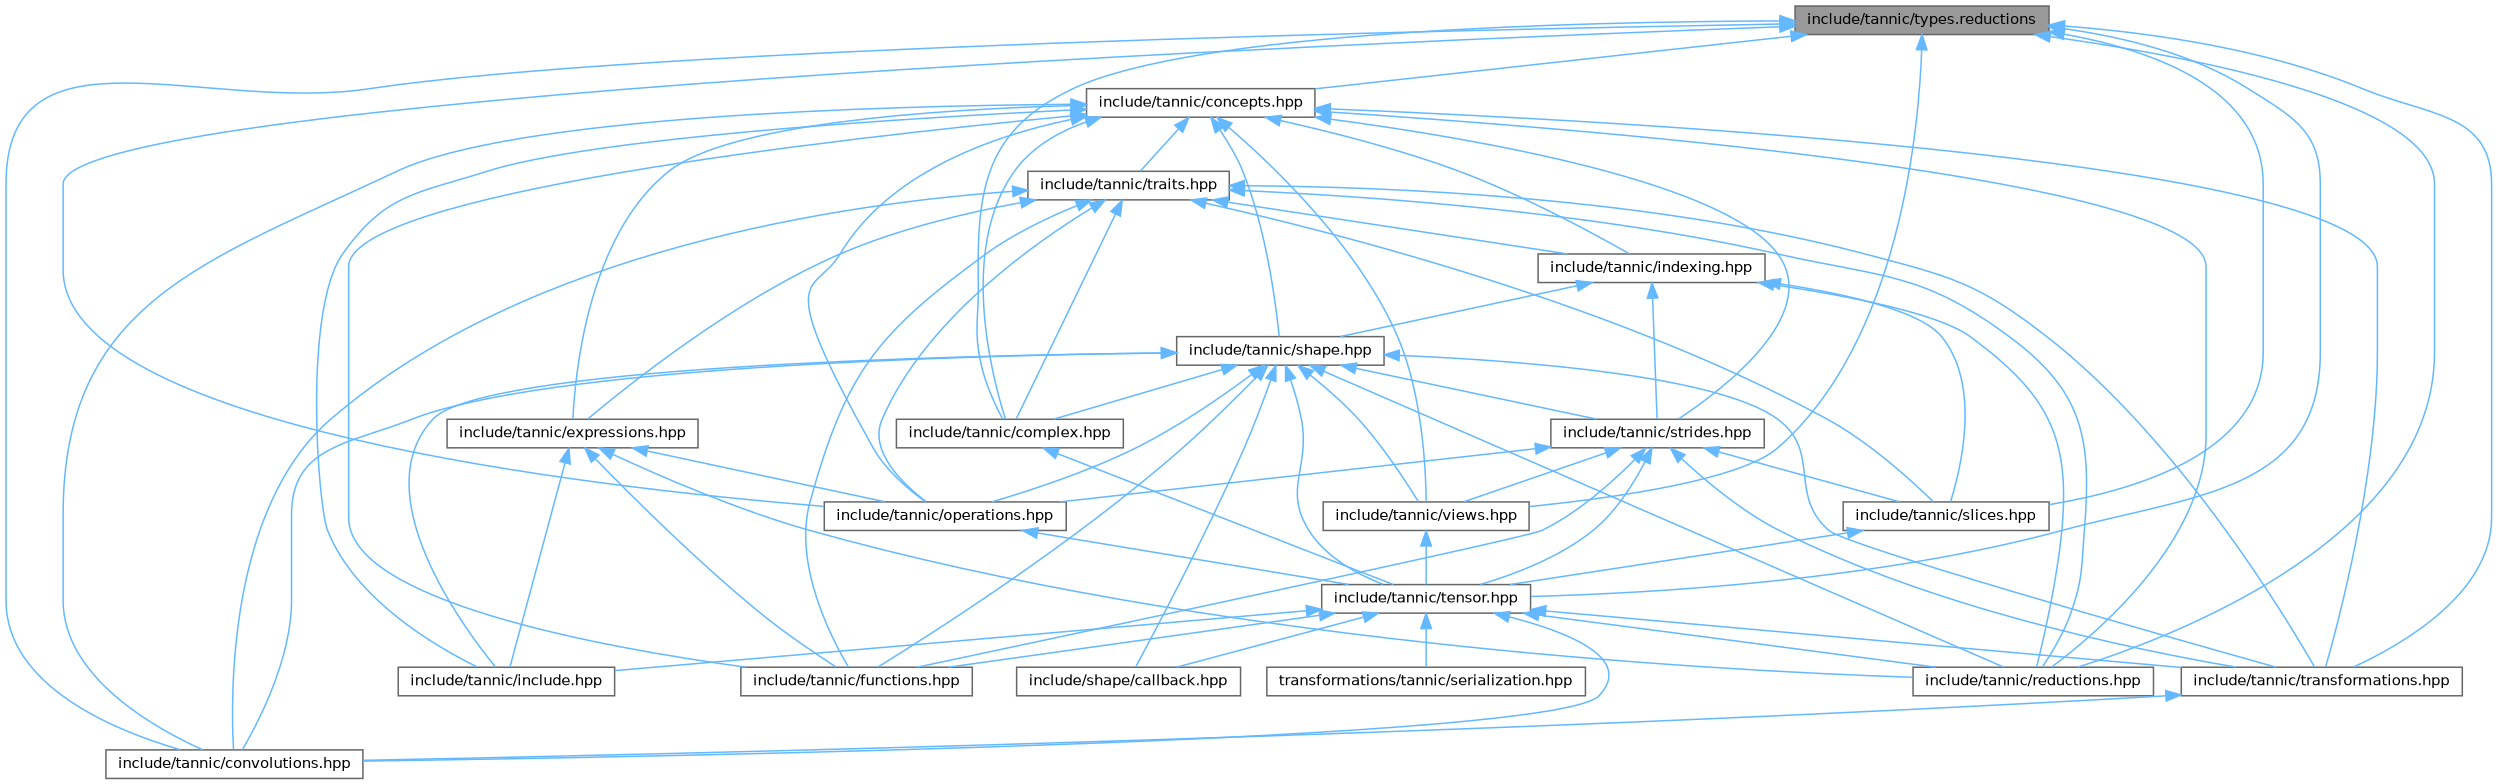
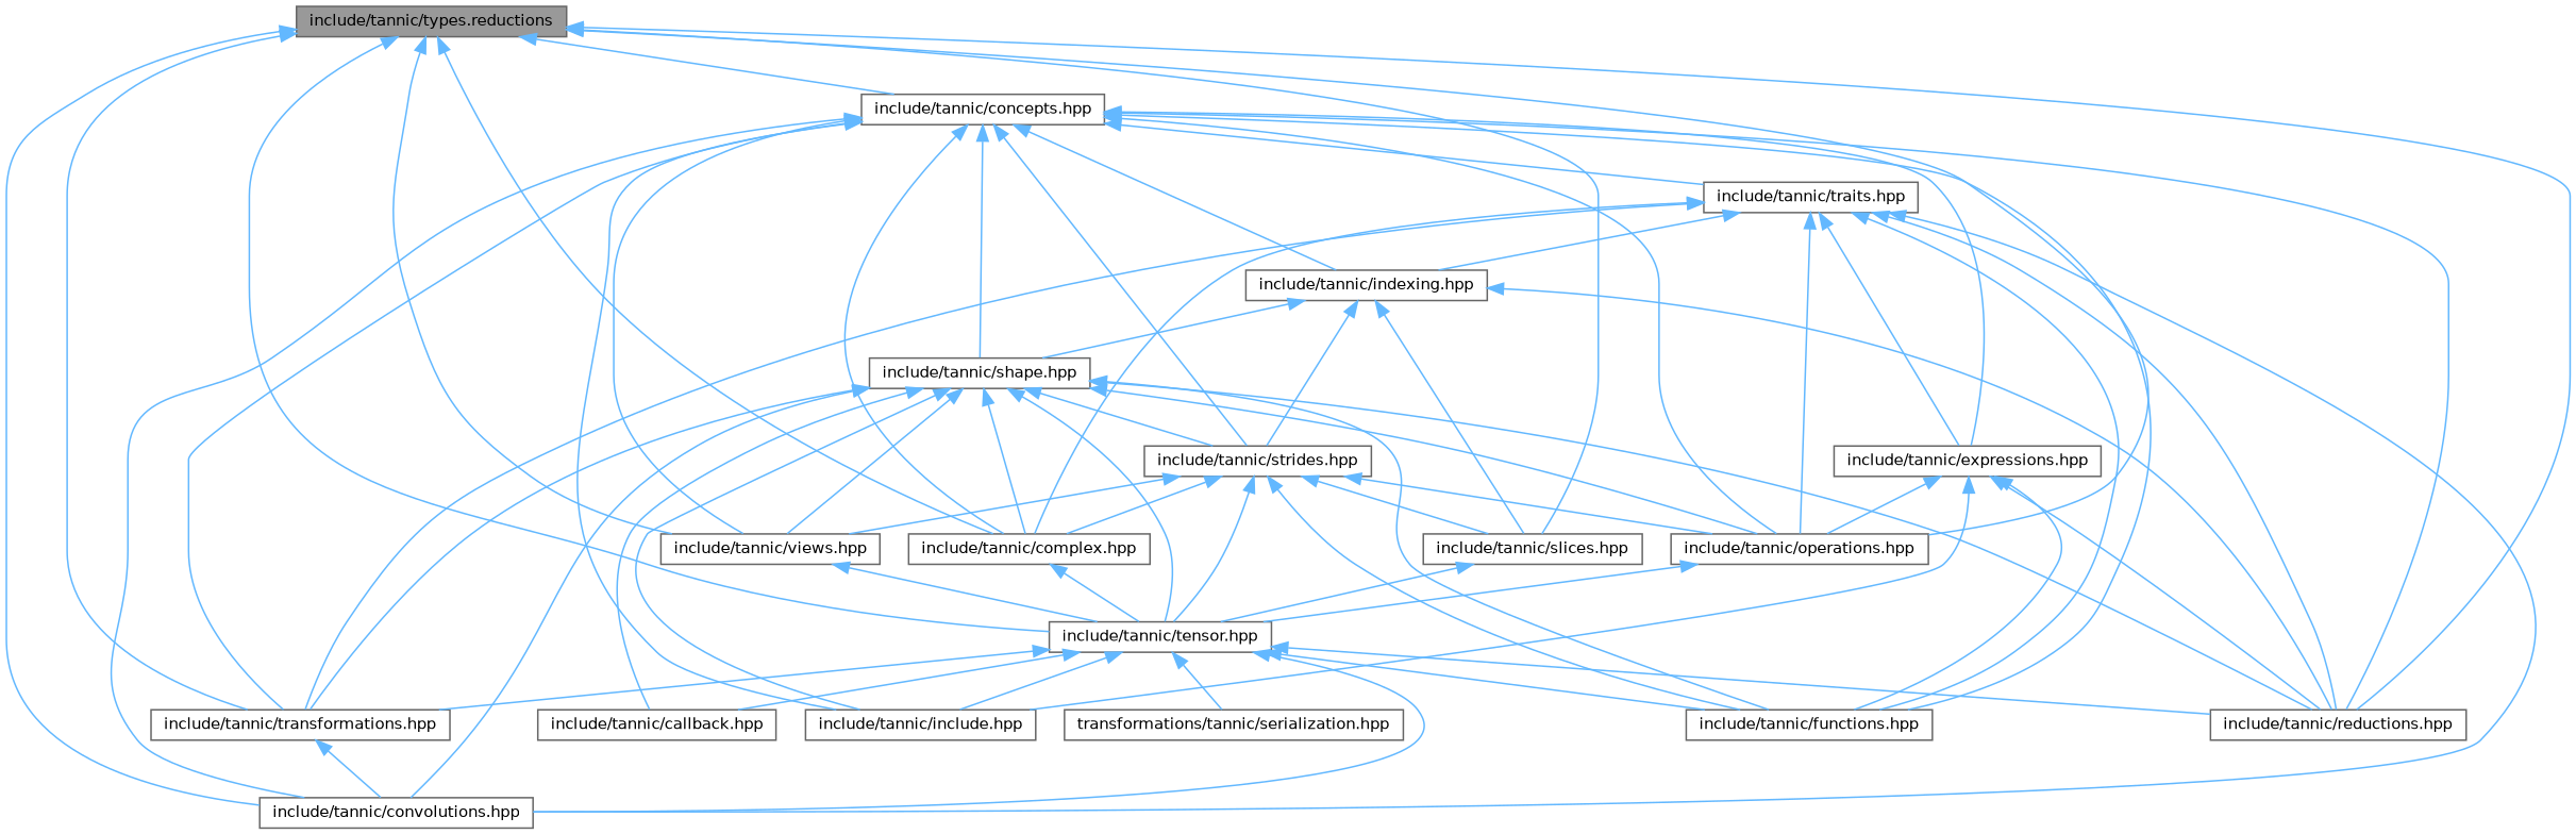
  digraph {
    node [color=grey40 fillcolor=white fontname=Helvetica fontsize=10 shape=box style=filled]
    edge [color=steelblue1 dir=back fontname=Helvetica fontsize=10 labelfontname=Helvetica labelfontsize=10 style=solid]
    n1 [color=gray40 fillcolor=grey60 fontcolor=black height=0.2 label="include/tannic/types.reductions" width=0.4]
    n2 [height=0.2 label="include/tannic/complex.hpp" width=0.4]
    n3 [height=0.2 label="include/tannic/tensor.hpp" width=0.4]
    n4 [height=0.2 label="include/tannic/convolutions.hpp" width=0.4]
    n5 [height=0.2 label="include/tannic/reductions.hpp" width=0.4]
    n6 [height=0.2 label="include/tannic/transformations.hpp" width=0.4]
    n7 [height=0.2 label="include/tannic/concepts.hpp" width=0.4]
    n8 [height=0.2 label="include/tannic/operations.hpp" width=0.4]
    n9 [height=0.2 label="include/tannic/slices.hpp" width=0.4]
    n10 [height=0.2 label="include/tannic/views.hpp" width=0.4]
-   n11 [height=0.2 label="include/shape/callback.hpp" width=0.4]
+   n11 [height=0.2 label="include/tannic/callback.hpp" width=0.4]
    n12 [height=0.2 label="include/tannic/include.hpp" width=0.4]
    n13 [height=0.2 label="include/tannic/functions.hpp" width=0.4]
    n14 [height=0.2 label="transformations/tannic/serialization.hpp" width=0.4]
    n15 [height=0.2 label="include/tannic/expressions.hpp" width=0.4]
    n16 [height=0.2 label="include/tannic/indexing.hpp" width=0.4]
    n17 [height=0.2 label="include/tannic/shape.hpp" width=0.4]
    n18 [height=0.2 label="include/tannic/strides.hpp" width=0.4]
    n19 [height=0.2 label="include/tannic/traits.hpp" width=0.4]
    n1 -> n2
    n1 -> n3
    n1 -> n4
    n1 -> n5
    n1 -> n6
    n1 -> n7
    n1 -> n8
    n1 -> n9
    n1 -> n10
    n2 -> n3
    n3 -> n4
    n3 -> n5
    n3 -> n6
    n3 -> n11
    n3 -> n12
    n3 -> n13
    n3 -> n14
    n6 -> n4
    n7 -> n2
    n7 -> n4
    n7 -> n5
    n7 -> n6
    n7 -> n8
    n7 -> n10
    n7 -> n12
    n7 -> n13
    n7 -> n15
    n7 -> n16
    n7 -> n17
    n7 -> n18
    n7 -> n19
    n8 -> n3
    n9 -> n3
    n10 -> n3
    n15 -> n5
    n15 -> n8
    n15 -> n12
    n15 -> n13
    n16 -> n5
    n16 -> n9
    n16 -> n17
    n16 -> n18
    n17 -> n2
    n17 -> n3
    n17 -> n4
    n17 -> n5
    n17 -> n6
    n17 -> n8
    n17 -> n10
    n17 -> n11
    n17 -> n12
    n17 -> n13
    n17 -> n18
-   n18 -> n6
+   n18 -> n2
    n18 -> n3
    n18 -> n8
    n18 -> n9
    n18 -> n10
    n18 -> n13
    n19 -> n2
    n19 -> n4
    n19 -> n5
    n19 -> n6
    n19 -> n8
-   n19 -> n9
    n19 -> n13
    n19 -> n15
    n19 -> n16
  }
